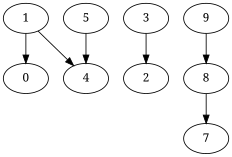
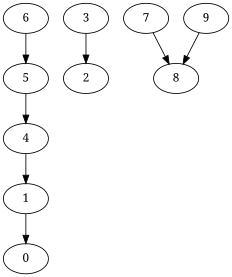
  digraph {
    fontname="Noto Serif"
    node [fontname="Noto Serif"]
    edge [fontname="Noto Serif"]
    1
    0
    4
    3
    2
    5
+   6
    8
    7
    9
    1 -> 0
-   1 -> 4
+   4 -> 1
    3 -> 2
    5 -> 4
-   8 -> 7
+   6 -> 5
+   7 -> 8
    9 -> 8
  }
